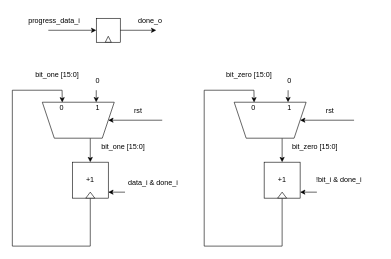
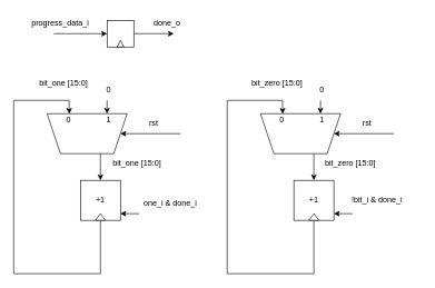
  <mxCell id="0" />
  <mxCell id="1" parent="0" />
  <mxCell id="2" value="" style="endArrow=classic;html=1;rounded=0;entryX=0.723;entryY=0.995;entryDx=0;entryDy=0;exitX=0.5;exitY=1;exitDx=0;exitDy=0;entryPerimeter=0;" parent="1" source="3" target="13" edge="1"><mxGeometry width="50" height="50" relative="1" as="geometry"><mxPoint x="140" y="330" as="sourcePoint" /><mxPoint x="150" y="460" as="targetPoint" /><Array as="points"><mxPoint x="150" y="410" /><mxPoint x="20" y="410" /><mxPoint x="20" y="150" /><mxPoint x="103" y="150" /></Array></mxGeometry></mxCell>
  <mxCell id="3" value="+1" style="rounded=0;whiteSpace=wrap;html=1;" parent="1" vertex="1"><mxGeometry x="120" y="270" width="60" height="60" as="geometry" /></mxCell>
  <mxCell id="4" value="" style="endArrow=classic;html=1;rounded=0;entryX=1.034;entryY=0.583;entryDx=0;entryDy=0;entryPerimeter=0;" parent="1" edge="1"><mxGeometry width="50" height="50" relative="1" as="geometry"><mxPoint x="207.96" y="320.02" as="sourcePoint" /><mxPoint x="180" y="320" as="targetPoint" /></mxGeometry></mxCell>
- <mxCell id="5" value="data_i &amp;amp; done_i" style="text;html=1;align=center;verticalAlign=middle;whiteSpace=wrap;rounded=0;" parent="1" vertex="1"><mxGeometry x="190" y="290" width="130" height="30" as="geometry" /></mxCell>
+ <mxCell id="5" value="one_i &amp;amp; done_i" style="text;html=1;align=center;verticalAlign=middle;whiteSpace=wrap;rounded=0;" parent="1" vertex="1"><mxGeometry x="190" y="290" width="130" height="30" as="geometry" /></mxCell>
  <mxCell id="6" value="" style="endArrow=classic;html=1;rounded=0;entryX=0.166;entryY=-0.003;entryDx=0;entryDy=0;entryPerimeter=0;" parent="1" edge="1"><mxGeometry width="50" height="50" relative="1" as="geometry"><mxPoint x="150" y="230" as="sourcePoint" /><mxPoint x="150" y="270" as="targetPoint" /></mxGeometry></mxCell>
  <mxCell id="7" value="" style="rounded=0;whiteSpace=wrap;html=1;" parent="1" vertex="1"><mxGeometry x="160" y="30" width="40" height="40" as="geometry" /></mxCell>
  <mxCell id="8" value="" style="triangle;whiteSpace=wrap;html=1;direction=north;" parent="1" vertex="1"><mxGeometry x="175" y="60" width="10" height="10" as="geometry" /></mxCell>
  <mxCell id="9" value="" style="endArrow=classic;html=1;rounded=0;entryX=0;entryY=0.5;entryDx=0;entryDy=0;" parent="1" target="7" edge="1"><mxGeometry width="50" height="50" relative="1" as="geometry"><mxPoint x="80" y="50" as="sourcePoint" /><mxPoint x="130" y="40" as="targetPoint" /></mxGeometry></mxCell>
  <mxCell id="10" value="" style="endArrow=classic;html=1;rounded=0;exitX=1;exitY=0.5;exitDx=0;exitDy=0;" parent="1" source="7" edge="1"><mxGeometry width="50" height="50" relative="1" as="geometry"><mxPoint x="170" y="130" as="sourcePoint" /><mxPoint x="260" y="50" as="targetPoint" /></mxGeometry></mxCell>
  <mxCell id="11" value="progress_data_i" style="text;html=1;align=center;verticalAlign=middle;whiteSpace=wrap;rounded=0;" parent="1" vertex="1"><mxGeometry x="60" y="20" width="60" height="30" as="geometry" /></mxCell>
  <mxCell id="12" value="done_o" style="text;html=1;align=center;verticalAlign=middle;whiteSpace=wrap;rounded=0;" parent="1" vertex="1"><mxGeometry x="220" y="20" width="60" height="30" as="geometry" /></mxCell>
  <mxCell id="13" value="" style="shape=trapezoid;perimeter=trapezoidPerimeter;whiteSpace=wrap;html=1;fixedSize=1;direction=west;" parent="1" vertex="1"><mxGeometry x="70" y="170" width="120" height="60" as="geometry" /></mxCell>
  <mxCell id="14" value="bit_one [15:0]" style="text;html=1;align=center;verticalAlign=middle;whiteSpace=wrap;rounded=0;" parent="1" vertex="1"><mxGeometry x="50" y="110" width="90" height="30" as="geometry" /></mxCell>
  <mxCell id="15" value="bit_one [15:0]" style="text;html=1;align=center;verticalAlign=middle;whiteSpace=wrap;rounded=0;" parent="1" vertex="1"><mxGeometry x="160" y="230" width="90" height="30" as="geometry" /></mxCell>
  <mxCell id="16" value="0" style="text;html=1;align=center;verticalAlign=middle;whiteSpace=wrap;rounded=0;" parent="1" vertex="1"><mxGeometry x="136.25" y="120" width="52.5" height="30" as="geometry" /></mxCell>
  <mxCell id="17" value="" style="endArrow=classic;html=1;rounded=0;entryX=0;entryY=0.5;entryDx=0;entryDy=0;" parent="1" target="13" edge="1"><mxGeometry width="50" height="50" relative="1" as="geometry"><mxPoint x="270" y="200" as="sourcePoint" /><mxPoint x="340" y="160" as="targetPoint" /></mxGeometry></mxCell>
  <mxCell id="18" value="rst" style="text;html=1;align=center;verticalAlign=middle;whiteSpace=wrap;rounded=0;" parent="1" vertex="1"><mxGeometry x="200" y="170" width="60" height="30" as="geometry" /></mxCell>
  <mxCell id="19" value="1" style="text;html=1;align=center;verticalAlign=middle;whiteSpace=wrap;rounded=0;" parent="1" vertex="1"><mxGeometry x="145" y="170" width="35" height="20" as="geometry" /></mxCell>
  <mxCell id="20" value="0" style="text;html=1;align=center;verticalAlign=middle;whiteSpace=wrap;rounded=0;" parent="1" vertex="1"><mxGeometry x="85" y="170" width="35" height="20" as="geometry" /></mxCell>
  <mxCell id="21" value="" style="endArrow=classic;html=1;rounded=0;entryX=0.424;entryY=0.001;entryDx=0;entryDy=0;entryPerimeter=0;" parent="1" target="19" edge="1"><mxGeometry width="50" height="50" relative="1" as="geometry"><mxPoint x="160" y="150" as="sourcePoint" /><mxPoint x="170" y="160" as="targetPoint" /></mxGeometry></mxCell>
  <mxCell id="22" value="" style="triangle;whiteSpace=wrap;html=1;direction=north;" parent="1" vertex="1"><mxGeometry x="142.5" y="320" width="15" height="10" as="geometry" /></mxCell>
  <mxCell id="23" value="" style="endArrow=classic;html=1;rounded=0;entryX=0.723;entryY=0.995;entryDx=0;entryDy=0;exitX=0.5;exitY=1;exitDx=0;exitDy=0;entryPerimeter=0;" parent="1" source="24" target="27" edge="1"><mxGeometry width="50" height="50" relative="1" as="geometry"><mxPoint x="460" y="330" as="sourcePoint" /><mxPoint x="470" y="460" as="targetPoint" /><Array as="points"><mxPoint x="470" y="410" /><mxPoint x="340" y="410" /><mxPoint x="340" y="150" /><mxPoint x="423" y="150" /></Array></mxGeometry></mxCell>
  <mxCell id="24" value="+1" style="rounded=0;whiteSpace=wrap;html=1;" parent="1" vertex="1"><mxGeometry x="440" y="270" width="60" height="60" as="geometry" /></mxCell>
  <mxCell id="25" value="" style="endArrow=classic;html=1;rounded=0;entryX=1.034;entryY=0.583;entryDx=0;entryDy=0;entryPerimeter=0;" parent="1" edge="1"><mxGeometry width="50" height="50" relative="1" as="geometry"><mxPoint x="527.96" y="320.02" as="sourcePoint" /><mxPoint x="500" y="320" as="targetPoint" /></mxGeometry></mxCell>
  <mxCell id="26" value="" style="endArrow=classic;html=1;rounded=0;entryX=0.166;entryY=-0.003;entryDx=0;entryDy=0;entryPerimeter=0;" parent="1" edge="1"><mxGeometry width="50" height="50" relative="1" as="geometry"><mxPoint x="470" y="230" as="sourcePoint" /><mxPoint x="470" y="270" as="targetPoint" /></mxGeometry></mxCell>
  <mxCell id="27" value="" style="shape=trapezoid;perimeter=trapezoidPerimeter;whiteSpace=wrap;html=1;fixedSize=1;direction=west;" parent="1" vertex="1"><mxGeometry x="390" y="170" width="120" height="60" as="geometry" /></mxCell>
  <mxCell id="28" value="bit_zero [15:0]" style="text;html=1;align=center;verticalAlign=middle;whiteSpace=wrap;rounded=0;" parent="1" vertex="1"><mxGeometry x="370" y="110" width="90" height="30" as="geometry" /></mxCell>
  <mxCell id="29" value="bit_zero [15:0]" style="text;html=1;align=center;verticalAlign=middle;whiteSpace=wrap;rounded=0;" parent="1" vertex="1"><mxGeometry x="480" y="230" width="90" height="30" as="geometry" /></mxCell>
  <mxCell id="30" value="0" style="text;html=1;align=center;verticalAlign=middle;whiteSpace=wrap;rounded=0;" parent="1" vertex="1"><mxGeometry x="456.25" y="120" width="52.5" height="30" as="geometry" /></mxCell>
  <mxCell id="31" value="" style="endArrow=classic;html=1;rounded=0;entryX=0;entryY=0.5;entryDx=0;entryDy=0;" parent="1" target="27" edge="1"><mxGeometry width="50" height="50" relative="1" as="geometry"><mxPoint x="590" y="200" as="sourcePoint" /><mxPoint x="660" y="160" as="targetPoint" /></mxGeometry></mxCell>
  <mxCell id="32" value="rst" style="text;html=1;align=center;verticalAlign=middle;whiteSpace=wrap;rounded=0;" parent="1" vertex="1"><mxGeometry x="520" y="170" width="60" height="30" as="geometry" /></mxCell>
  <mxCell id="33" value="1" style="text;html=1;align=center;verticalAlign=middle;whiteSpace=wrap;rounded=0;" parent="1" vertex="1"><mxGeometry x="465" y="170" width="35" height="20" as="geometry" /></mxCell>
  <mxCell id="34" value="0" style="text;html=1;align=center;verticalAlign=middle;whiteSpace=wrap;rounded=0;" parent="1" vertex="1"><mxGeometry x="405" y="170" width="35" height="20" as="geometry" /></mxCell>
  <mxCell id="35" value="" style="endArrow=classic;html=1;rounded=0;entryX=0.424;entryY=0.001;entryDx=0;entryDy=0;entryPerimeter=0;" parent="1" target="33" edge="1"><mxGeometry width="50" height="50" relative="1" as="geometry"><mxPoint x="480" y="150" as="sourcePoint" /><mxPoint x="490" y="160" as="targetPoint" /></mxGeometry></mxCell>
  <mxCell id="36" value="" style="triangle;whiteSpace=wrap;html=1;direction=north;" parent="1" vertex="1"><mxGeometry x="462.5" y="320" width="15" height="10" as="geometry" /></mxCell>
  <mxCell id="37" value="!bit_i &amp;amp; done_i" style="text;html=1;align=center;verticalAlign=middle;whiteSpace=wrap;rounded=0;" parent="1" vertex="1"><mxGeometry x="500" y="285" width="130" height="30" as="geometry" /></mxCell>
